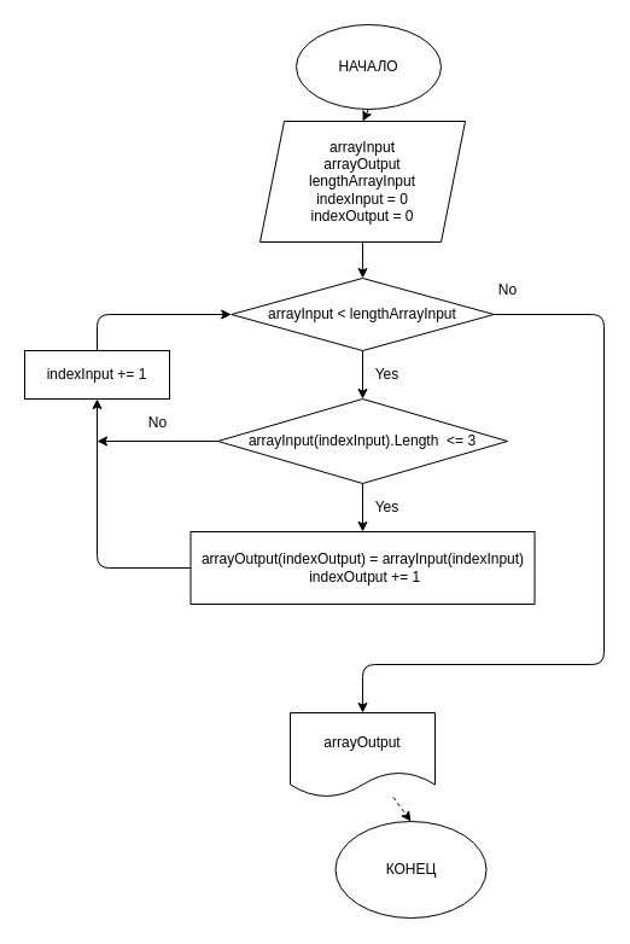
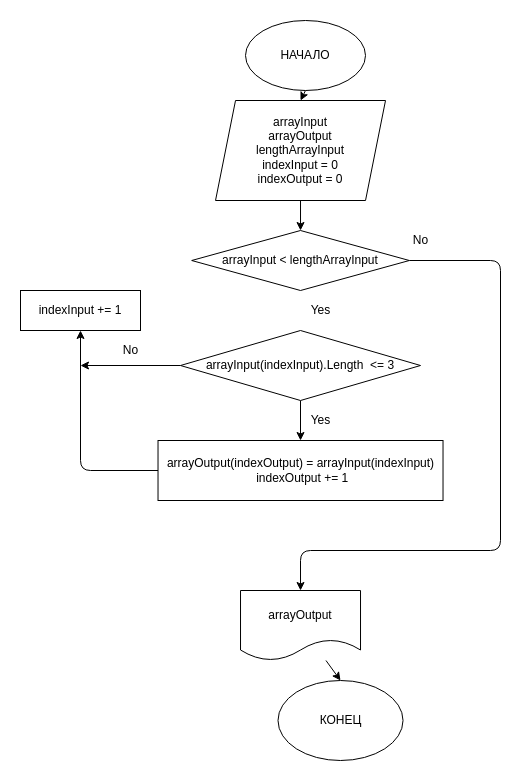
  <mxCell id="0" />
  <mxCell id="1" parent="0" />
  <mxCell id="2" style="edgeStyle=none;html=1;exitX=0.5;exitY=1;exitDx=0;exitDy=0;entryX=0.5;entryY=0;entryDx=0;entryDy=0;" edge="1" parent="1" source="3" target="5"><mxGeometry relative="1" as="geometry" /></mxCell>
  <mxCell id="3" value="НАЧАЛО" style="ellipse;whiteSpace=wrap;html=1;" vertex="1" parent="1"><mxGeometry x="245.01" y="20" width="120" height="70" as="geometry" /></mxCell>
  <mxCell id="4" style="edgeStyle=none;html=1;entryX=0.5;entryY=0;entryDx=0;entryDy=0;" edge="1" parent="1" source="5" target="8"><mxGeometry relative="1" as="geometry" /></mxCell>
  <mxCell id="5" value="arrayInput&lt;br&gt;arrayOutput&lt;br&gt;lengthArrayInput&lt;br&gt;indexInput = 0&lt;br&gt;indexOutput = 0" style="shape=parallelogram;perimeter=parallelogramPerimeter;whiteSpace=wrap;html=1;fixedSize=1;" vertex="1" parent="1"><mxGeometry x="215.02" y="100" width="170" height="100" as="geometry" /></mxCell>
- <mxCell id="6" style="edgeStyle=none;html=1;exitX=0.5;exitY=1;exitDx=0;exitDy=0;entryX=0.5;entryY=0;entryDx=0;entryDy=0;" edge="1" parent="1" source="8" target="11"><mxGeometry relative="1" as="geometry" /></mxCell>
  <mxCell id="7" style="edgeStyle=none;html=1;entryX=0.5;entryY=0;entryDx=0;entryDy=0;" edge="1" parent="1" source="8" target="20"><mxGeometry relative="1" as="geometry"><Array as="points"><mxPoint x="500" y="260" /><mxPoint x="500" y="550" /><mxPoint x="300" y="550" /></Array></mxGeometry></mxCell>
  <mxCell id="8" value="arrayInput&amp;nbsp;&amp;lt; lengthArrayInput" style="rhombus;whiteSpace=wrap;html=1;" vertex="1" parent="1"><mxGeometry x="191.19" y="230" width="217.65" height="60" as="geometry" /></mxCell>
  <mxCell id="9" style="edgeStyle=none;html=1;exitX=0.5;exitY=1;exitDx=0;exitDy=0;" edge="1" parent="1" source="11" target="13"><mxGeometry relative="1" as="geometry" /></mxCell>
  <mxCell id="10" style="edgeStyle=none;html=1;" edge="1" parent="1" source="11"><mxGeometry relative="1" as="geometry"><mxPoint x="80" y="365" as="targetPoint" /></mxGeometry></mxCell>
  <mxCell id="11" value="&lt;span&gt;arrayInput(&lt;/span&gt;indexInput&lt;span&gt;).Length&amp;nbsp; &amp;lt;= 3&lt;/span&gt;" style="rhombus;whiteSpace=wrap;html=1;" vertex="1" parent="1"><mxGeometry x="180.01" y="330" width="240" height="70" as="geometry" /></mxCell>
  <mxCell id="12" style="edgeStyle=none;html=1;entryX=0.5;entryY=1;entryDx=0;entryDy=0;" edge="1" parent="1" source="13" target="17"><mxGeometry relative="1" as="geometry"><mxPoint x="80" y="360" as="targetPoint" /><Array as="points"><mxPoint x="80" y="470" /></Array></mxGeometry></mxCell>
  <mxCell id="13" value="arrayOutput(indexOutput) = arrayInput(indexInput)&lt;br&gt;&amp;nbsp;&lt;span&gt;indexOutput += 1&lt;/span&gt;" style="rounded=0;whiteSpace=wrap;html=1;" vertex="1" parent="1"><mxGeometry x="157.52" y="440" width="285" height="60" as="geometry" /></mxCell>
  <mxCell id="14" value="Yes" style="text;html=1;align=center;verticalAlign=middle;resizable=0;points=[];autosize=1;strokeColor=none;fillColor=none;" vertex="1" parent="1"><mxGeometry x="300" y="300" width="40" height="20" as="geometry" /></mxCell>
  <mxCell id="15" value="Yes" style="text;html=1;align=center;verticalAlign=middle;resizable=0;points=[];autosize=1;strokeColor=none;fillColor=none;" vertex="1" parent="1"><mxGeometry x="300" y="410" width="40" height="20" as="geometry" /></mxCell>
- <mxCell id="16" style="edgeStyle=none;html=1;entryX=0;entryY=0.5;entryDx=0;entryDy=0;" edge="1" parent="1" source="17" target="8"><mxGeometry relative="1" as="geometry"><Array as="points"><mxPoint x="80" y="260" /></Array></mxGeometry></mxCell>
  <mxCell id="17" value="&lt;span&gt;indexInput += 1&lt;/span&gt;" style="rounded=0;whiteSpace=wrap;html=1;" vertex="1" parent="1"><mxGeometry x="20" y="290" width="120" height="40" as="geometry" /></mxCell>
  <mxCell id="18" value="No" style="text;html=1;align=center;verticalAlign=middle;resizable=0;points=[];autosize=1;strokeColor=none;fillColor=none;" vertex="1" parent="1"><mxGeometry x="115" y="340" width="30" height="20" as="geometry" /></mxCell>
- <mxCell id="19" style="edgeStyle=none;html=1;entryX=0.5;entryY=0;entryDx=0;entryDy=0;dashed=1;" edge="1" parent="1" source="20" target="21"><mxGeometry relative="1" as="geometry" /></mxCell>
+ <mxCell id="19" style="edgeStyle=none;html=1;entryX=0.5;entryY=0;entryDx=0;entryDy=0;" edge="1" parent="1" source="20" target="21"><mxGeometry relative="1" as="geometry" /></mxCell>
  <mxCell id="20" value="&lt;span&gt;arrayOutput&lt;/span&gt;" style="shape=document;whiteSpace=wrap;html=1;boundedLbl=1;" vertex="1" parent="1"><mxGeometry x="240.02" y="590" width="120" height="70" as="geometry" /></mxCell>
  <mxCell id="21" value="КОНЕЦ" style="ellipse;whiteSpace=wrap;html=1;" vertex="1" parent="1"><mxGeometry x="277.51" y="680" width="125.02" height="80" as="geometry" /></mxCell>
  <mxCell id="22" value="No" style="text;html=1;align=center;verticalAlign=middle;resizable=0;points=[];autosize=1;strokeColor=none;fillColor=none;" vertex="1" parent="1"><mxGeometry x="405" y="230" width="30" height="20" as="geometry" /></mxCell>
